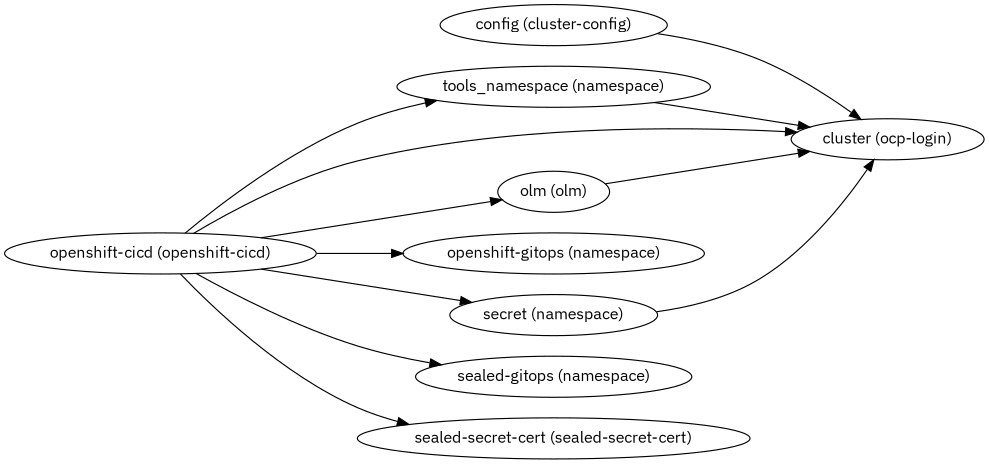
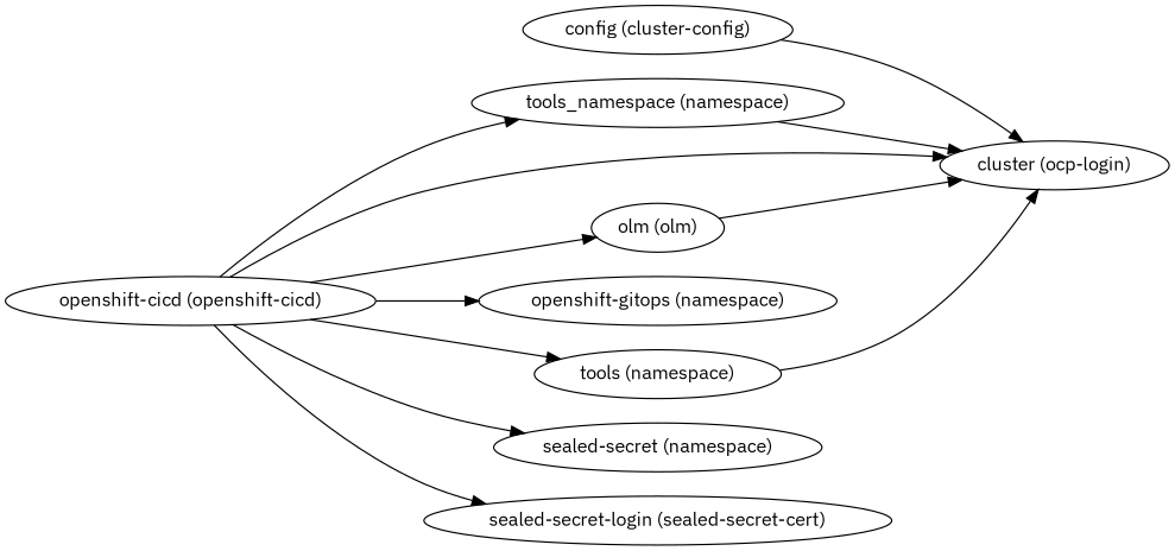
  digraph {
    fontname="IBM Plex Sans"
    rankdir=LR
    node [fontname="IBM Plex Sans"]
    edge [fontname="IBM Plex Sans"]
    "tools_namespace (namespace)"
    "cluster (ocp-login)"
    "config (cluster-config)"
    "openshift-cicd (openshift-cicd)"
    "olm (olm)"
    "openshift-gitops (namespace)"
-   "tools (namespace)" [label="secret (namespace)"]
-   "sealed-secret (namespace)" [label="sealed-gitops (namespace)"]
-   "sealed-secret-cert (sealed-secret-cert)"
+   "tools (namespace)"
+   "sealed-secret (namespace)"
+   "sealed-secret-cert (sealed-secret-cert)" [label="sealed-secret-login (sealed-secret-cert)"]
    "tools_namespace (namespace)" -> "cluster (ocp-login)"
    "config (cluster-config)" -> "cluster (ocp-login)"
    "openshift-cicd (openshift-cicd)" -> "tools_namespace (namespace)"
    "openshift-cicd (openshift-cicd)" -> "cluster (ocp-login)"
    "openshift-cicd (openshift-cicd)" -> "olm (olm)"
    "openshift-cicd (openshift-cicd)" -> "openshift-gitops (namespace)"
    "openshift-cicd (openshift-cicd)" -> "tools (namespace)"
    "openshift-cicd (openshift-cicd)" -> "sealed-secret (namespace)"
    "openshift-cicd (openshift-cicd)" -> "sealed-secret-cert (sealed-secret-cert)"
    "olm (olm)" -> "cluster (ocp-login)"
    "tools (namespace)" -> "cluster (ocp-login)"
  }
